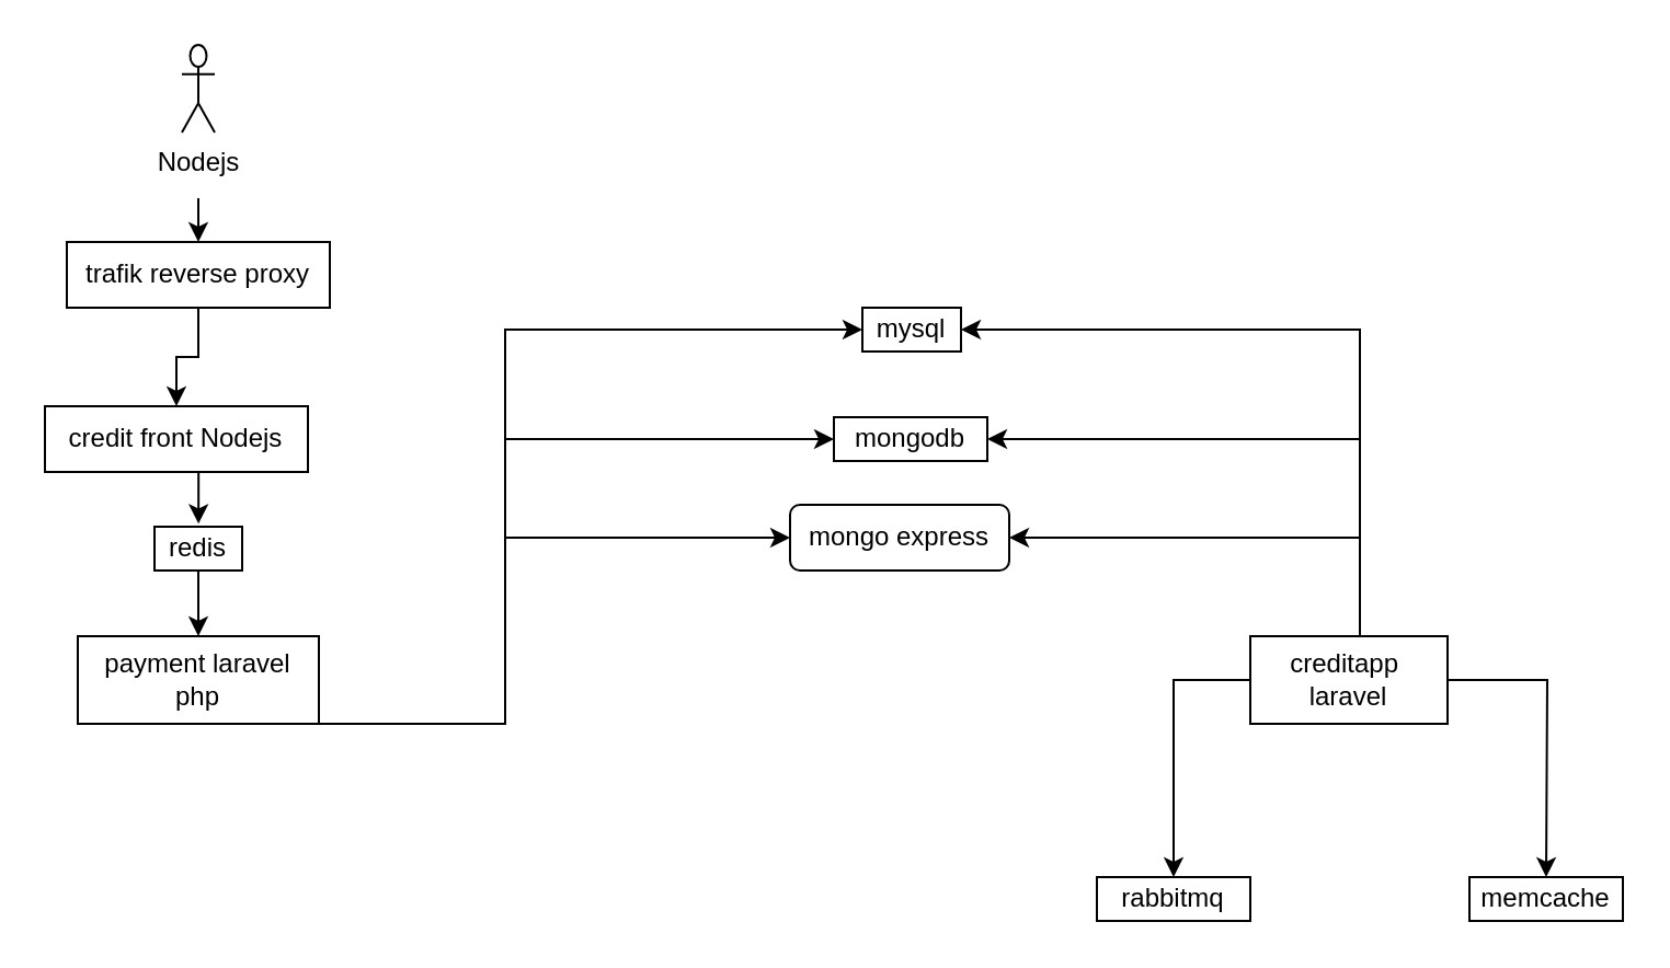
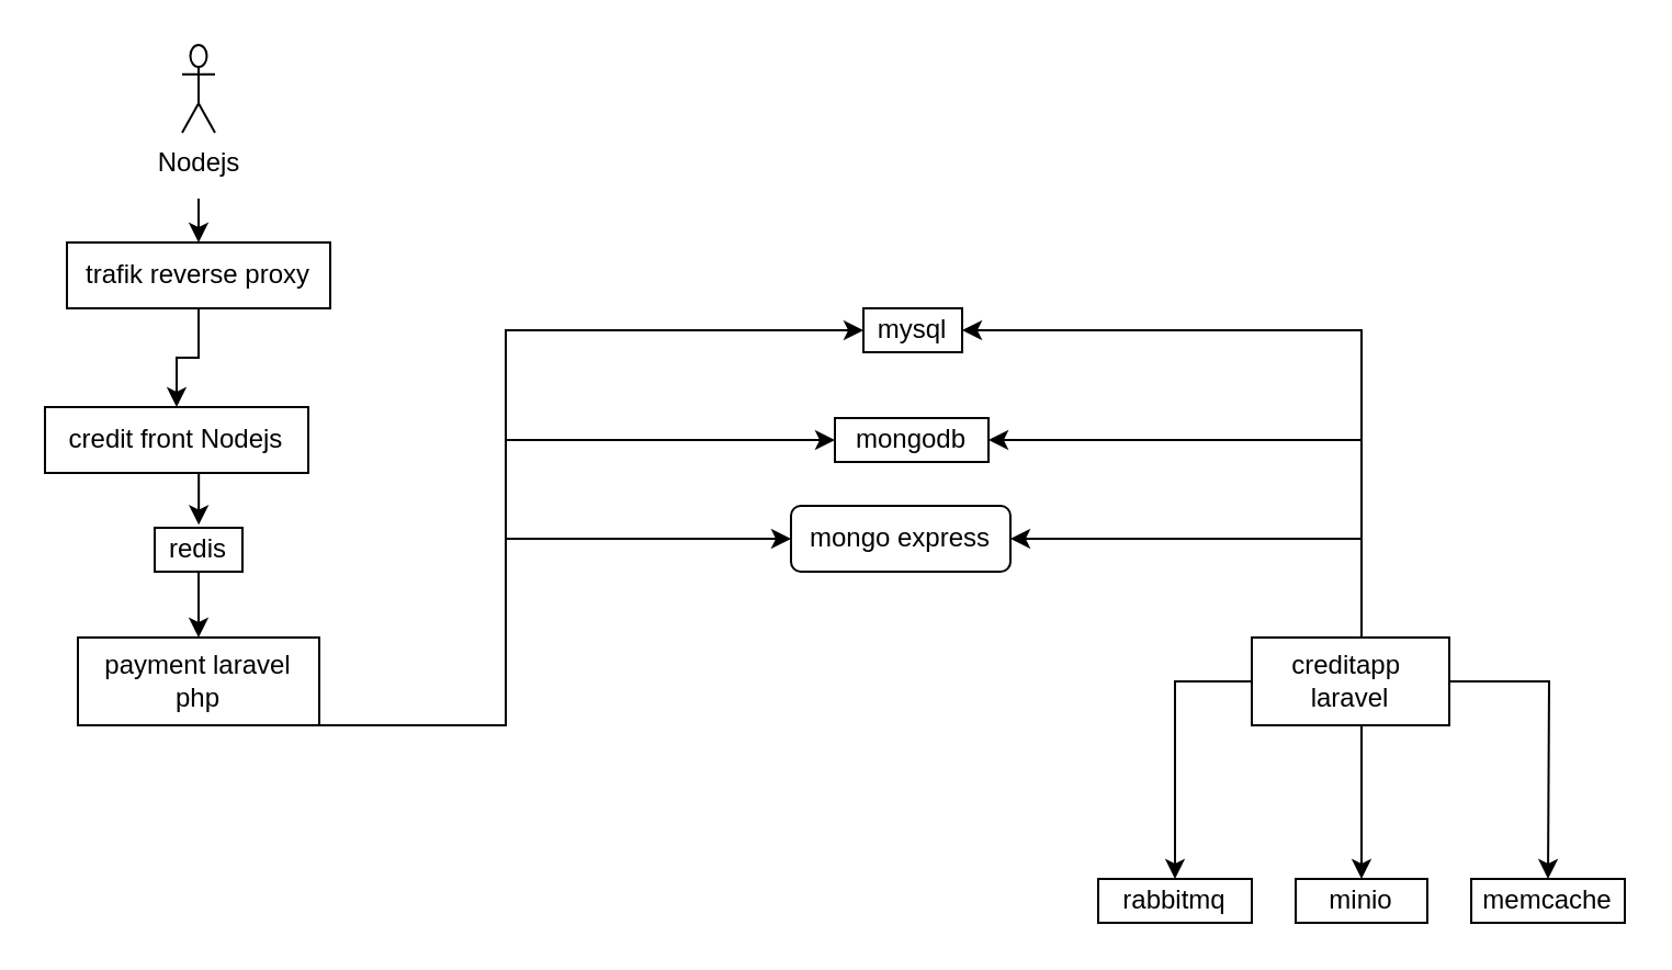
  <mxCell id="0" />
  <mxCell id="1" parent="0" />
  <mxCell id="2" style="edgeStyle=orthogonalEdgeStyle;rounded=0;orthogonalLoop=1;jettySize=auto;html=1;entryX=0.5;entryY=0;entryDx=0;entryDy=0;" edge="1" parent="1" source="3" target="6"><mxGeometry relative="1" as="geometry" /></mxCell>
  <mxCell id="3" value="trafik reverse proxy" style="rounded=0;whiteSpace=wrap;html=1;" vertex="1" parent="1"><mxGeometry x="30" y="110" width="120" height="30" as="geometry" /></mxCell>
  <mxCell id="4" value="" style="endArrow=classic;html=1;rounded=0;entryX=0.5;entryY=0;entryDx=0;entryDy=0;" edge="1" parent="1" target="3"><mxGeometry width="50" height="50" relative="1" as="geometry"><mxPoint x="90" y="90" as="sourcePoint" /><mxPoint x="130" y="40" as="targetPoint" /></mxGeometry></mxCell>
  <mxCell id="5" value="Nodejs" style="shape=umlActor;verticalLabelPosition=bottom;verticalAlign=top;html=1;outlineConnect=0;" vertex="1" parent="1"><mxGeometry x="82.5" y="20" width="15" height="40" as="geometry" /></mxCell>
  <mxCell id="6" value="credit front Nodejs" style="rounded=0;whiteSpace=wrap;html=1;" vertex="1" parent="1"><mxGeometry x="20" y="185" width="120" height="30" as="geometry" /></mxCell>
  <mxCell id="7" style="edgeStyle=orthogonalEdgeStyle;rounded=0;orthogonalLoop=1;jettySize=auto;html=1;entryX=0.5;entryY=0;entryDx=0;entryDy=0;" edge="1" parent="1" source="8" target="13"><mxGeometry relative="1" as="geometry" /></mxCell>
  <mxCell id="8" value="redis" style="rounded=0;whiteSpace=wrap;html=1;" vertex="1" parent="1"><mxGeometry x="70" y="240" width="40" height="20" as="geometry" /></mxCell>
  <mxCell id="9" style="edgeStyle=orthogonalEdgeStyle;rounded=0;orthogonalLoop=1;jettySize=auto;html=1;exitX=0.5;exitY=1;exitDx=0;exitDy=0;entryX=0.502;entryY=-0.066;entryDx=0;entryDy=0;entryPerimeter=0;" edge="1" parent="1" source="6" target="8"><mxGeometry relative="1" as="geometry" /></mxCell>
  <mxCell id="10" style="edgeStyle=orthogonalEdgeStyle;rounded=0;orthogonalLoop=1;jettySize=auto;html=1;entryX=0;entryY=0.5;entryDx=0;entryDy=0;" edge="1" parent="1" source="13" target="26"><mxGeometry relative="1" as="geometry"><Array as="points"><mxPoint x="230" y="330" /><mxPoint x="230" y="200" /></Array></mxGeometry></mxCell>
  <mxCell id="11" style="edgeStyle=orthogonalEdgeStyle;rounded=0;orthogonalLoop=1;jettySize=auto;html=1;entryX=0;entryY=0.5;entryDx=0;entryDy=0;" edge="1" parent="1" source="13" target="14"><mxGeometry relative="1" as="geometry"><Array as="points"><mxPoint x="230" y="330" /><mxPoint x="230" y="245" /></Array></mxGeometry></mxCell>
  <mxCell id="12" style="edgeStyle=orthogonalEdgeStyle;rounded=0;orthogonalLoop=1;jettySize=auto;html=1;entryX=0;entryY=0.5;entryDx=0;entryDy=0;" edge="1" parent="1" source="13" target="25"><mxGeometry relative="1" as="geometry"><Array as="points"><mxPoint x="230" y="330" /><mxPoint x="230" y="150" /></Array></mxGeometry></mxCell>
  <mxCell id="13" value="payment laravel&lt;div&gt;php&lt;/div&gt;" style="rounded=0;whiteSpace=wrap;html=1;" vertex="1" parent="1"><mxGeometry x="35" y="290" width="110" height="40" as="geometry" /></mxCell>
  <mxCell id="14" value="mongo express" style="whiteSpace=wrap;html=1;rounded=1;" vertex="1" parent="1"><mxGeometry x="360" y="230" width="100" height="30" as="geometry" /></mxCell>
  <mxCell id="15" style="edgeStyle=orthogonalEdgeStyle;rounded=0;orthogonalLoop=1;jettySize=auto;html=1;entryX=1;entryY=0.5;entryDx=0;entryDy=0;" edge="1" parent="1" source="21" target="25"><mxGeometry relative="1" as="geometry"><Array as="points"><mxPoint x="620" y="150" /></Array></mxGeometry></mxCell>
+ <mxCell id="16" style="edgeStyle=orthogonalEdgeStyle;rounded=0;orthogonalLoop=1;jettySize=auto;html=1;entryX=0.5;entryY=0;entryDx=0;entryDy=0;" edge="1" parent="1" source="21" target="23"><mxGeometry relative="1" as="geometry"><Array as="points"><mxPoint x="620" y="350" /><mxPoint x="620" y="350" /></Array></mxGeometry></mxCell>
  <mxCell id="17" style="edgeStyle=orthogonalEdgeStyle;rounded=0;orthogonalLoop=1;jettySize=auto;html=1;entryX=0.5;entryY=0;entryDx=0;entryDy=0;" edge="1" parent="1" source="21"><mxGeometry relative="1" as="geometry"><mxPoint x="705" y="400" as="targetPoint" /></mxGeometry></mxCell>
  <mxCell id="18" style="edgeStyle=orthogonalEdgeStyle;rounded=0;orthogonalLoop=1;jettySize=auto;html=1;entryX=0.5;entryY=0;entryDx=0;entryDy=0;" edge="1" parent="1" source="21" target="22"><mxGeometry relative="1" as="geometry"><Array as="points"><mxPoint x="535" y="310" /></Array></mxGeometry></mxCell>
  <mxCell id="19" style="edgeStyle=orthogonalEdgeStyle;rounded=0;orthogonalLoop=1;jettySize=auto;html=1;entryX=1;entryY=0.5;entryDx=0;entryDy=0;" edge="1" parent="1" source="21" target="14"><mxGeometry relative="1" as="geometry"><Array as="points"><mxPoint x="620" y="245" /></Array></mxGeometry></mxCell>
  <mxCell id="20" style="edgeStyle=orthogonalEdgeStyle;rounded=0;orthogonalLoop=1;jettySize=auto;html=1;entryX=1;entryY=0.5;entryDx=0;entryDy=0;" edge="1" parent="1" source="21" target="26"><mxGeometry relative="1" as="geometry"><Array as="points"><mxPoint x="620" y="200" /></Array></mxGeometry></mxCell>
  <mxCell id="21" value="creditapp&amp;nbsp;&lt;div&gt;laravel&lt;/div&gt;" style="rounded=0;whiteSpace=wrap;html=1;" vertex="1" parent="1"><mxGeometry x="570" y="290" width="90" height="40" as="geometry" /></mxCell>
  <mxCell id="22" value="rabbitmq" style="rounded=0;whiteSpace=wrap;html=1;" vertex="1" parent="1"><mxGeometry x="500" y="400" width="70" height="20" as="geometry" /></mxCell>
+ <mxCell id="23" value="minio" style="rounded=0;whiteSpace=wrap;html=1;" vertex="1" parent="1"><mxGeometry x="590" y="400" width="60" height="20" as="geometry" /></mxCell>
  <mxCell id="24" value="memcache" style="rounded=0;whiteSpace=wrap;html=1;" vertex="1" parent="1"><mxGeometry x="670" y="400" width="70" height="20" as="geometry" /></mxCell>
  <mxCell id="25" value="mysql" style="rounded=0;whiteSpace=wrap;html=1;" vertex="1" parent="1"><mxGeometry x="393" y="140" width="45" height="20" as="geometry" /></mxCell>
  <mxCell id="26" value="mongodb" style="rounded=0;whiteSpace=wrap;html=1;" vertex="1" parent="1"><mxGeometry x="380" y="190" width="70" height="20" as="geometry" /></mxCell>
